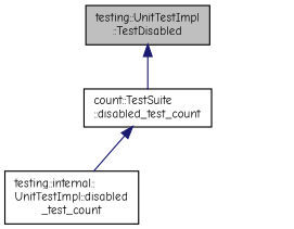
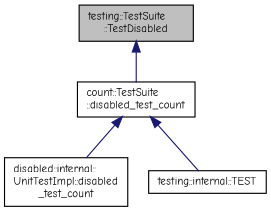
  digraph {
    fontname="Comic Neue"
    rankdir=TB
    node [color=black fontname="Comic Neue" fontsize=10 shape=record]
    edge [color=midnightblue dir=back fontname="Comic Neue" fontsize=10 labelfontname=Helvetica labelfontsize=10 style=solid]
-   n1 [fillcolor=grey75 fontcolor=black height=0.2 label="testing::UnitTestImpl\l::TestDisabled" style=filled width=0.4]
+   n1 [fillcolor=grey75 fontcolor=black height=0.2 label="testing::TestSuite\l::TestDisabled" style=filled width=0.4]
    n2 [height=0.2 label="count::TestSuite\l::disabled_test_count" width=0.4]
-   n3 [height=0.2 label="testing::internal::\lUnitTestImpl::disabled\l_test_count" width=0.4]
+   n3 [height=0.2 label="disabled::internal::\lUnitTestImpl::disabled\l_test_count" width=0.4]
+   n4 [height=0.2 label="testing::internal::TEST" width=0.4]
    n1 -> n2
    n2 -> n3
+   n2 -> n4
  }
